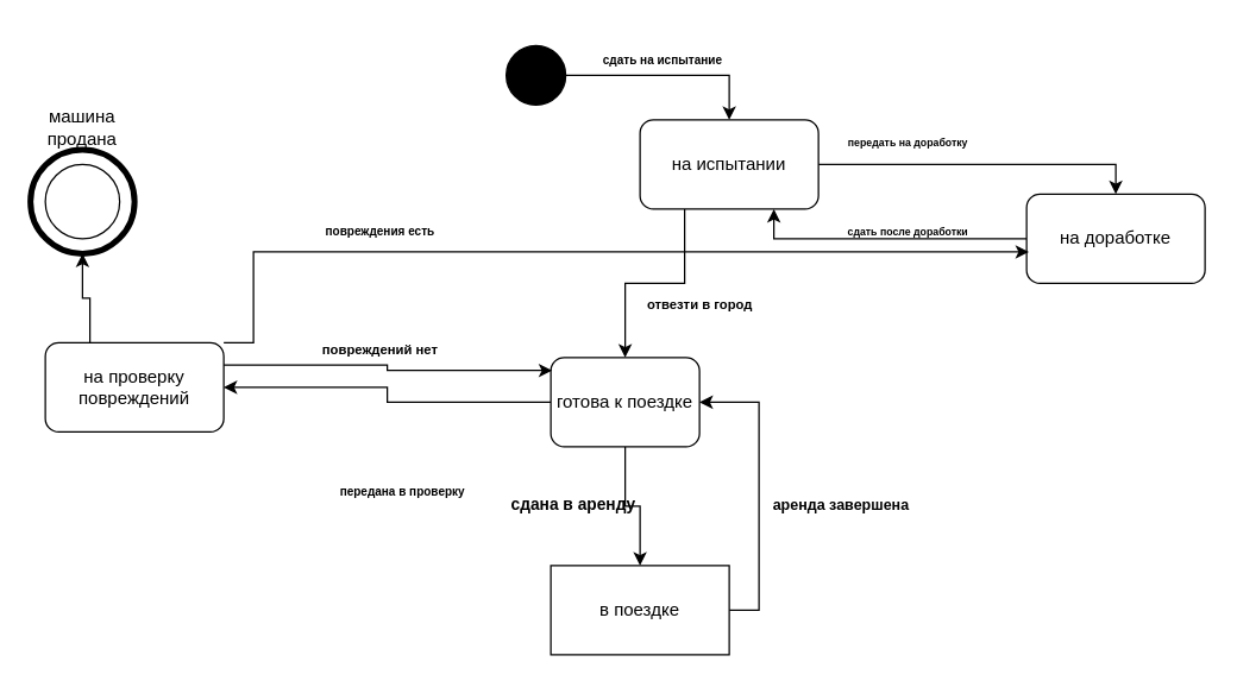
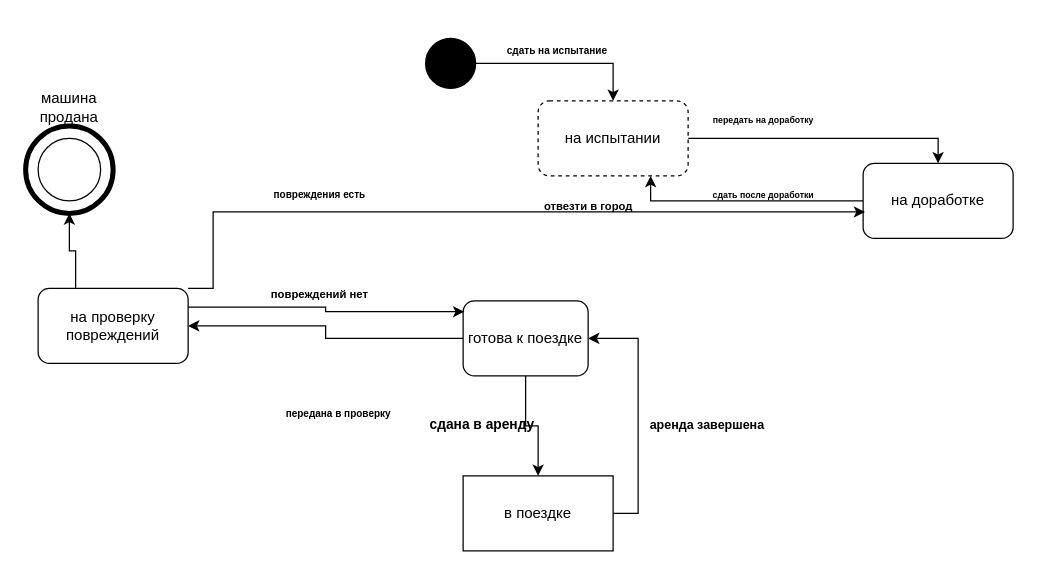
  <mxCell id="0" />
  <mxCell id="1" parent="0" />
  <mxCell id="2" value="" style="ellipse;whiteSpace=wrap;html=1;strokeColor=#000000;fillColor=#FFFFFF;strokeWidth=4;" parent="1" vertex="1"><mxGeometry x="20" y="100" width="70" height="70" as="geometry" /></mxCell>
  <mxCell id="3" style="edgeStyle=orthogonalEdgeStyle;rounded=0;orthogonalLoop=1;jettySize=auto;html=1;exitX=1;exitY=0.5;exitDx=0;exitDy=0;entryX=0.5;entryY=0;entryDx=0;entryDy=0;" parent="1" source="4" target="12" edge="1"><mxGeometry relative="1" as="geometry" /></mxCell>
  <mxCell id="4" value="" style="ellipse;whiteSpace=wrap;html=1;fillColor=#000000;" parent="1" vertex="1"><mxGeometry x="340" y="30" width="40" height="40" as="geometry" /></mxCell>
  <mxCell id="5" style="edgeStyle=orthogonalEdgeStyle;rounded=0;orthogonalLoop=1;jettySize=auto;html=1;exitX=0.5;exitY=1;exitDx=0;exitDy=0;entryX=0.5;entryY=0;entryDx=0;entryDy=0;" parent="1" source="7" target="9" edge="1"><mxGeometry relative="1" as="geometry" /></mxCell>
  <mxCell id="6" style="edgeStyle=orthogonalEdgeStyle;rounded=0;orthogonalLoop=1;jettySize=auto;html=1;exitX=0;exitY=0.5;exitDx=0;exitDy=0;entryX=1;entryY=0.5;entryDx=0;entryDy=0;" parent="1" source="7" target="17" edge="1"><mxGeometry relative="1" as="geometry" /></mxCell>
  <mxCell id="7" value="готова к поездке" style="rounded=1;whiteSpace=wrap;html=1;" parent="1" vertex="1"><mxGeometry x="370" y="240" width="100" height="60" as="geometry" /></mxCell>
  <mxCell id="8" style="edgeStyle=orthogonalEdgeStyle;rounded=0;orthogonalLoop=1;jettySize=auto;html=1;exitX=1;exitY=0.5;exitDx=0;exitDy=0;entryX=1;entryY=0.5;entryDx=0;entryDy=0;" parent="1" source="9" target="7" edge="1"><mxGeometry relative="1" as="geometry" /></mxCell>
  <mxCell id="9" value="в поездке" style="whiteSpace=wrap;html=1;rounded=0;" parent="1" vertex="1"><mxGeometry x="370" y="380" width="120" height="60" as="geometry" /></mxCell>
  <mxCell id="10" style="edgeStyle=orthogonalEdgeStyle;rounded=0;orthogonalLoop=1;jettySize=auto;html=1;exitX=1;exitY=0.5;exitDx=0;exitDy=0;entryX=0.5;entryY=0;entryDx=0;entryDy=0;" parent="1" source="12" target="14" edge="1"><mxGeometry relative="1" as="geometry" /></mxCell>
- <mxCell id="11" style="edgeStyle=orthogonalEdgeStyle;rounded=0;orthogonalLoop=1;jettySize=auto;html=1;exitX=0.25;exitY=1;exitDx=0;exitDy=0;entryX=0.5;entryY=0;entryDx=0;entryDy=0;" parent="1" source="12" target="7" edge="1"><mxGeometry relative="1" as="geometry" /></mxCell>
- <mxCell id="12" value="на испытании" style="rounded=1;whiteSpace=wrap;html=1;" parent="1" vertex="1"><mxGeometry x="430" y="80" width="120" height="60" as="geometry" /></mxCell>
+ <mxCell id="12" value="на испытании" style="rounded=1;whiteSpace=wrap;html=1;dashed=1;" parent="1" vertex="1"><mxGeometry x="430" y="80" width="120" height="60" as="geometry" /></mxCell>
  <mxCell id="13" style="edgeStyle=orthogonalEdgeStyle;rounded=0;orthogonalLoop=1;jettySize=auto;html=1;exitX=0;exitY=0.5;exitDx=0;exitDy=0;entryX=0.75;entryY=1;entryDx=0;entryDy=0;" parent="1" source="14" target="12" edge="1"><mxGeometry relative="1" as="geometry" /></mxCell>
  <mxCell id="14" value="на доработке" style="rounded=1;whiteSpace=wrap;html=1;" parent="1" vertex="1"><mxGeometry x="690" y="130" width="120" height="60" as="geometry" /></mxCell>
  <mxCell id="15" style="edgeStyle=orthogonalEdgeStyle;rounded=0;orthogonalLoop=1;jettySize=auto;html=1;exitX=1;exitY=0;exitDx=0;exitDy=0;entryX=0.013;entryY=0.647;entryDx=0;entryDy=0;entryPerimeter=0;" parent="1" source="17" target="14" edge="1"><mxGeometry relative="1" as="geometry"><Array as="points"><mxPoint x="170" y="230" /><mxPoint x="170" y="169" /></Array><mxPoint x="680" y="170" as="targetPoint" /></mxGeometry></mxCell>
  <mxCell id="16" style="edgeStyle=orthogonalEdgeStyle;rounded=0;orthogonalLoop=1;jettySize=auto;html=1;exitX=0.25;exitY=0;exitDx=0;exitDy=0;entryX=0.5;entryY=1;entryDx=0;entryDy=0;" parent="1" source="17" target="2" edge="1"><mxGeometry relative="1" as="geometry" /></mxCell>
  <mxCell id="17" value="на проверку повреждений" style="rounded=1;whiteSpace=wrap;html=1;" parent="1" vertex="1"><mxGeometry x="30" y="230" width="120" height="60" as="geometry" /></mxCell>
  <mxCell id="18" value="&lt;font style=&quot;font-size: 8px;&quot;&gt;сдать на испытание&lt;/font&gt;" style="text;strokeColor=none;fillColor=none;html=1;fontSize=24;fontStyle=1;verticalAlign=middle;align=center;" parent="1" vertex="1"><mxGeometry x="400" y="20" width="90" height="30" as="geometry" /></mxCell>
  <mxCell id="19" value="&lt;font style=&quot;font-size: 7px;&quot;&gt;передать на доработку&lt;/font&gt;" style="text;strokeColor=none;fillColor=none;html=1;fontSize=24;fontStyle=1;verticalAlign=middle;align=center;" parent="1" vertex="1"><mxGeometry x="570" y="80" width="80" height="20" as="geometry" /></mxCell>
  <mxCell id="20" value="&lt;font style=&quot;font-size: 7px;&quot;&gt;сдать после доработки&lt;/font&gt;" style="text;strokeColor=none;fillColor=none;html=1;fontSize=24;fontStyle=1;verticalAlign=middle;align=center;" parent="1" vertex="1"><mxGeometry x="570" y="140" width="80" height="20" as="geometry" /></mxCell>
- <mxCell id="21" value="&lt;font style=&quot;font-size: 9px;&quot;&gt;отвезти в город&lt;/font&gt;" style="text;strokeColor=none;fillColor=none;html=1;fontSize=24;fontStyle=1;verticalAlign=middle;align=center;" parent="1" vertex="1"><mxGeometry x="430" y="190" width="80" height="20" as="geometry" /></mxCell>
+ <mxCell id="21" value="&lt;font style=&quot;font-size: 9px;&quot;&gt;отвезти в город&lt;/font&gt;" style="text;strokeColor=none;fillColor=none;html=1;fontSize=24;fontStyle=1;verticalAlign=middle;align=center;" parent="1" vertex="1"><mxGeometry x="430" y="150" width="80" height="20" as="geometry" /></mxCell>
  <mxCell id="22" value="&lt;font style=&quot;font-size: 11px;&quot;&gt;сдана в аренду&lt;/font&gt;" style="text;strokeColor=none;fillColor=none;html=1;fontSize=24;fontStyle=1;verticalAlign=middle;align=center;" parent="1" vertex="1"><mxGeometry x="340" y="320" width="90" height="30" as="geometry" /></mxCell>
  <mxCell id="23" value="&lt;font style=&quot;font-size: 10px;&quot;&gt;аренда завершена&lt;/font&gt;" style="text;strokeColor=none;fillColor=none;html=1;fontSize=24;fontStyle=1;verticalAlign=middle;align=center;" parent="1" vertex="1"><mxGeometry x="520" y="322.5" width="90" height="25" as="geometry" /></mxCell>
  <mxCell id="24" value="&lt;font style=&quot;font-size: 8px;&quot;&gt;передана в проверку&lt;/font&gt;" style="text;strokeColor=none;fillColor=none;html=1;fontSize=24;fontStyle=1;verticalAlign=middle;align=center;" parent="1" vertex="1"><mxGeometry x="230" y="310" width="80" height="30" as="geometry" /></mxCell>
  <mxCell id="25" value="&lt;font style=&quot;font-size: 8px;&quot;&gt;повреждения есть&lt;/font&gt;" style="text;strokeColor=none;fillColor=none;html=1;fontSize=24;fontStyle=1;verticalAlign=middle;align=center;" parent="1" vertex="1"><mxGeometry x="220" y="140" width="70" height="20" as="geometry" /></mxCell>
  <mxCell id="26" style="edgeStyle=orthogonalEdgeStyle;rounded=0;orthogonalLoop=1;jettySize=auto;html=1;exitX=1;exitY=0.25;exitDx=0;exitDy=0;entryX=0.009;entryY=0.144;entryDx=0;entryDy=0;entryPerimeter=0;" parent="1" source="17" target="7" edge="1"><mxGeometry relative="1" as="geometry" /></mxCell>
  <mxCell id="27" value="&lt;font style=&quot;font-size: 9px;&quot;&gt;повреждений нет&lt;/font&gt;" style="text;strokeColor=none;fillColor=none;html=1;fontSize=24;fontStyle=1;verticalAlign=middle;align=center;" parent="1" vertex="1"><mxGeometry x="210" y="220" width="90" height="20" as="geometry" /></mxCell>
  <mxCell id="28" value="" style="ellipse;whiteSpace=wrap;html=1;" parent="1" vertex="1"><mxGeometry x="30" y="110" width="50" height="50" as="geometry" /></mxCell>
  <mxCell id="29" value="машина продана" style="text;html=1;align=center;verticalAlign=middle;whiteSpace=wrap;rounded=0;" parent="1" vertex="1"><mxGeometry x="25" y="70" width="60" height="30" as="geometry" /></mxCell>
